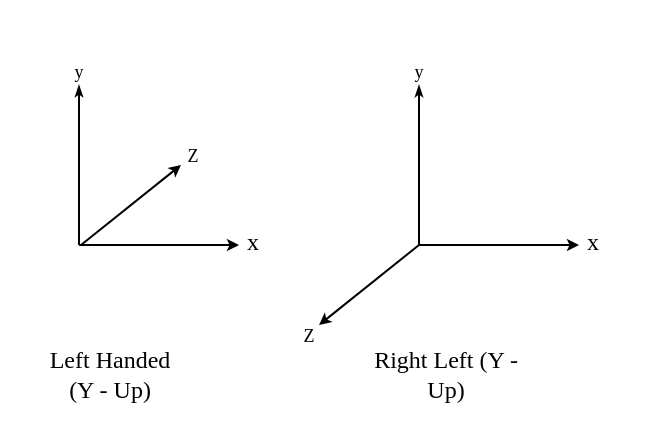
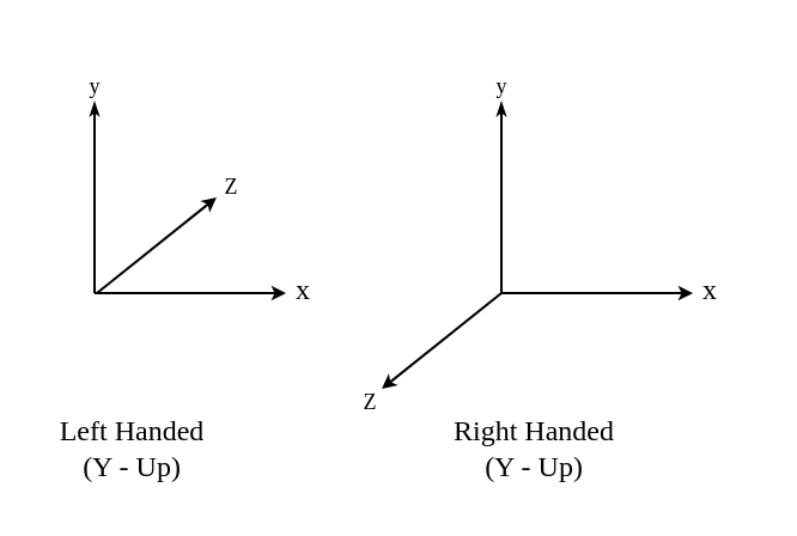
  <mxCell id="0" />
  <mxCell id="1" parent="0" />
  <mxCell id="2" value="" style="edgeStyle=none;orthogonalLoop=1;jettySize=auto;html=1;rounded=0;endSize=3;strokeColor=light-dark(#000000,#3333FF);" edge="1" parent="1"><mxGeometry width="100" relative="1" as="geometry"><mxPoint x="40" y="122" as="sourcePoint" /><mxPoint x="90" y="82" as="targetPoint" /><Array as="points" /></mxGeometry></mxCell>
  <mxCell id="3" value="" style="group" vertex="1" connectable="0" parent="1"><mxGeometry x="139" y="20" width="172" height="182" as="geometry" /></mxCell>
  <mxCell id="4" value="" style="endArrow=classicThin;html=1;rounded=0;startArrow=none;startFill=0;endFill=1;endSize=3;" parent="3" edge="1"><mxGeometry width="50" height="50" relative="1" as="geometry"><mxPoint x="70" y="102" as="sourcePoint" /><mxPoint x="70" y="22" as="targetPoint" /></mxGeometry></mxCell>
  <mxCell id="5" value="" style="edgeStyle=none;orthogonalLoop=1;jettySize=auto;html=1;rounded=0;endSize=3;fillColor=#e51400;strokeColor=light-dark(#000000,#FF3333);" parent="3" edge="1"><mxGeometry width="100" relative="1" as="geometry"><mxPoint x="70" y="102" as="sourcePoint" /><mxPoint x="150" y="102" as="targetPoint" /><Array as="points" /></mxGeometry></mxCell>
  <mxCell id="6" value="" style="edgeStyle=none;orthogonalLoop=1;jettySize=auto;html=1;rounded=0;endSize=3;strokeColor=light-dark(#000000,#3333FF);" parent="3" edge="1"><mxGeometry width="100" relative="1" as="geometry"><mxPoint x="70" y="102" as="sourcePoint" /><mxPoint x="20" y="142" as="targetPoint" /><Array as="points" /></mxGeometry></mxCell>
- <mxCell id="7" value="&lt;font face=&quot;Times New Roman&quot;&gt;Right Left (Y - Up)&lt;/font&gt;" style="text;html=1;align=center;verticalAlign=middle;whiteSpace=wrap;rounded=0;" vertex="1" parent="3"><mxGeometry x="44" y="152" width="80" height="30" as="geometry" /></mxCell>
+ <mxCell id="7" value="&lt;font face=&quot;Times New Roman&quot;&gt;Right Handed (Y - Up)&lt;/font&gt;" style="text;html=1;align=center;verticalAlign=middle;whiteSpace=wrap;rounded=0;" vertex="1" parent="3"><mxGeometry x="44" y="152" width="80" height="30" as="geometry" /></mxCell>
  <mxCell id="8" value="&lt;font face=&quot;Times New Roman&quot; style=&quot;font-size: 9px;&quot;&gt;y&lt;/font&gt;" style="text;html=1;align=center;verticalAlign=middle;resizable=0;points=[];autosize=1;strokeColor=none;fillColor=none;" vertex="1" parent="3"><mxGeometry x="55" width="30" height="30" as="geometry" /></mxCell>
  <mxCell id="9" value="&lt;font face=&quot;Times New Roman&quot;&gt;x&lt;/font&gt;" style="text;html=1;align=center;verticalAlign=middle;resizable=0;points=[];autosize=1;strokeColor=none;fillColor=none;fontColor=light-dark(#000000,#FF3333);" vertex="1" parent="3"><mxGeometry x="142" y="86" width="30" height="30" as="geometry" /></mxCell>
  <mxCell id="10" value="&lt;font style=&quot;font-size: 9px; color: light-dark(rgb(0, 0, 0), rgb(51, 51, 255));&quot; face=&quot;Times New Roman&quot;&gt;Z&lt;/font&gt;" style="text;html=1;align=center;verticalAlign=middle;resizable=0;points=[];autosize=1;strokeColor=none;fillColor=none;fontColor=light-dark(#000000,#FF3333);" vertex="1" parent="3"><mxGeometry y="132" width="30" height="30" as="geometry" /></mxCell>
  <mxCell id="11" value="" style="endArrow=classicThin;html=1;rounded=0;startArrow=none;startFill=0;endFill=1;endSize=3;" edge="1" parent="1"><mxGeometry width="50" height="50" relative="1" as="geometry"><mxPoint x="39" y="122" as="sourcePoint" /><mxPoint x="39" y="42" as="targetPoint" /></mxGeometry></mxCell>
  <mxCell id="12" value="" style="edgeStyle=none;orthogonalLoop=1;jettySize=auto;html=1;rounded=0;endSize=3;fillColor=#e51400;strokeColor=light-dark(#000000,#FF3333);" edge="1" parent="1"><mxGeometry width="100" relative="1" as="geometry"><mxPoint x="39" y="122" as="sourcePoint" /><mxPoint x="119" y="122" as="targetPoint" /><Array as="points" /></mxGeometry></mxCell>
  <mxCell id="13" value="&lt;font face=&quot;Times New Roman&quot; style=&quot;font-size: 9px;&quot;&gt;y&lt;/font&gt;" style="text;html=1;align=center;verticalAlign=middle;resizable=0;points=[];autosize=1;strokeColor=none;fillColor=none;" vertex="1" parent="1"><mxGeometry x="24" y="20" width="30" height="30" as="geometry" /></mxCell>
  <mxCell id="14" value="&lt;font face=&quot;Times New Roman&quot;&gt;x&lt;/font&gt;" style="text;html=1;align=center;verticalAlign=middle;resizable=0;points=[];autosize=1;strokeColor=none;fillColor=none;fontColor=light-dark(#000000,#FF3333);" vertex="1" parent="1"><mxGeometry x="111" y="106" width="30" height="30" as="geometry" /></mxCell>
  <mxCell id="15" value="&lt;font style=&quot;font-size: 9px; color: light-dark(rgb(0, 0, 0), rgb(51, 51, 255));&quot; face=&quot;Times New Roman&quot;&gt;Z&lt;/font&gt;" style="text;html=1;align=center;verticalAlign=middle;resizable=0;points=[];autosize=1;strokeColor=none;fillColor=none;fontColor=light-dark(#000000,#FF3333);" vertex="1" parent="1"><mxGeometry x="81" y="62" width="30" height="30" as="geometry" /></mxCell>
  <mxCell id="16" value="&lt;font face=&quot;Times New Roman&quot;&gt;Left Handed (Y - Up)&lt;/font&gt;" style="text;html=1;align=center;verticalAlign=middle;whiteSpace=wrap;rounded=0;" vertex="1" parent="1"><mxGeometry x="20" y="172" width="70" height="30" as="geometry" /></mxCell>
